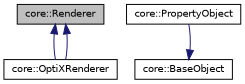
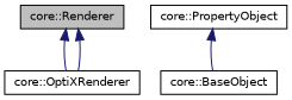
  digraph {
    node [color=black fillcolor=white fontname=Helvetica fontsize=10 shape=record style=filled]
    edge [color=midnightblue dir=back fontname=Helvetica fontsize=10 labelfontname=Helvetica labelfontsize=10 style=solid]
    n1 [fillcolor=grey75 fontcolor=black height=0.2 label="core::Renderer" width=0.4]
    n2 [height=0.2 label="core::OptiXRenderer" width=0.4]
    n3 [height=0.2 label="core::PropertyObject" width=0.4]
    n4 [height=0.2 label="core::BaseObject" width=0.4]
    n1 -> n2
    n1 -> n2
-   n4 -> n3
+   n3 -> n4
  }
